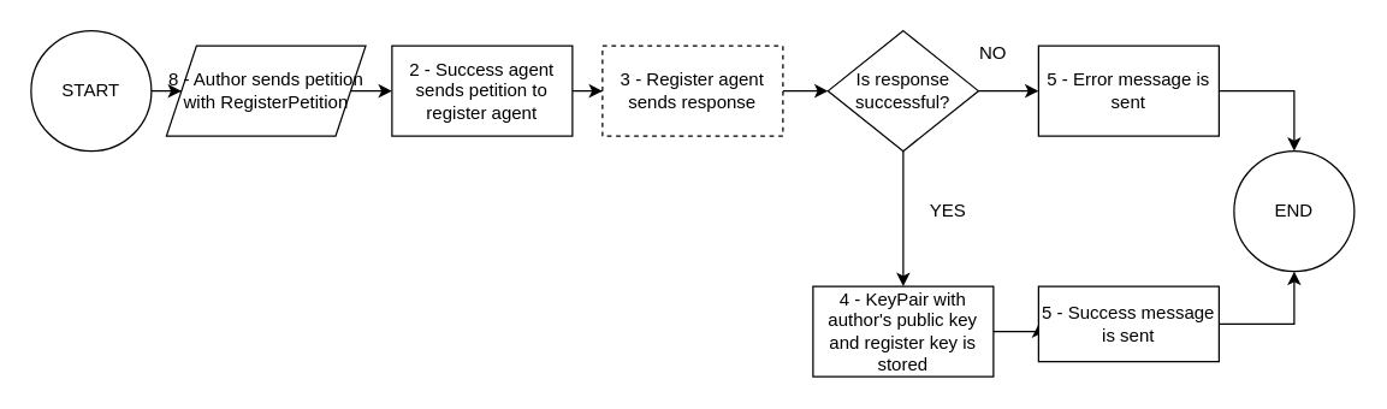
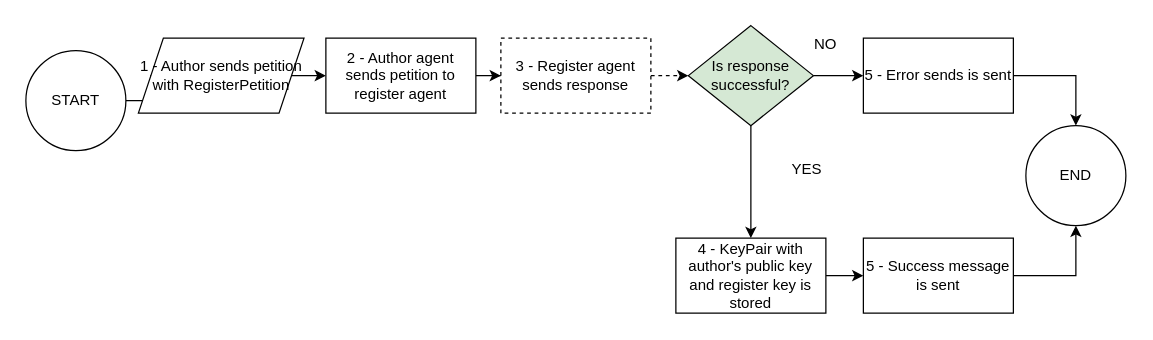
  <mxCell id="0" />
  <mxCell id="1" parent="0" />
  <mxCell id="2" style="edgeStyle=orthogonalEdgeStyle;rounded=0;orthogonalLoop=1;jettySize=auto;html=1;exitX=1;exitY=0.5;exitDx=0;exitDy=0;" parent="1" source="3" target="5" edge="1"><mxGeometry relative="1" as="geometry" /></mxCell>
- <mxCell id="3" value="START" style="ellipse;whiteSpace=wrap;html=1;aspect=fixed;" parent="1" vertex="1"><mxGeometry x="20" y="20" width="80" height="80" as="geometry" /></mxCell>
+ <mxCell id="3" value="START" style="ellipse;whiteSpace=wrap;html=1;aspect=fixed;" parent="1" vertex="1"><mxGeometry x="20" y="40" width="80" height="80" as="geometry" /></mxCell>
  <mxCell id="4" style="edgeStyle=orthogonalEdgeStyle;rounded=0;orthogonalLoop=1;jettySize=auto;html=1;exitX=1;exitY=0.5;exitDx=0;exitDy=0;entryX=0;entryY=0.5;entryDx=0;entryDy=0;" parent="1" source="5" target="7" edge="1"><mxGeometry relative="1" as="geometry" /></mxCell>
- <mxCell id="5" value="&lt;div&gt;8 - Author sends petition with RegisterPetition&lt;br&gt;&lt;/div&gt;" style="shape=parallelogram;perimeter=parallelogramPerimeter;whiteSpace=wrap;html=1;fixedSize=1;" parent="1" vertex="1"><mxGeometry x="110" y="30" width="132.5" height="60" as="geometry" /></mxCell>
+ <mxCell id="5" value="&lt;div&gt;1 - Author sends petition with RegisterPetition&lt;br&gt;&lt;/div&gt;" style="shape=parallelogram;perimeter=parallelogramPerimeter;whiteSpace=wrap;html=1;fixedSize=1;" parent="1" vertex="1"><mxGeometry x="110" y="30" width="132.5" height="60" as="geometry" /></mxCell>
  <mxCell id="6" style="edgeStyle=orthogonalEdgeStyle;rounded=0;orthogonalLoop=1;jettySize=auto;html=1;exitX=1;exitY=0.5;exitDx=0;exitDy=0;" parent="1" source="7" target="9" edge="1"><mxGeometry relative="1" as="geometry" /></mxCell>
- <mxCell id="7" value="2 - Success agent sends petition to register agent" style="rounded=0;whiteSpace=wrap;html=1;" parent="1" vertex="1"><mxGeometry x="260" y="30" width="120" height="60" as="geometry" /></mxCell>
- <mxCell id="8" style="edgeStyle=orthogonalEdgeStyle;rounded=0;orthogonalLoop=1;jettySize=auto;html=1;exitX=1;exitY=0.5;exitDx=0;exitDy=0;entryX=0;entryY=0.5;entryDx=0;entryDy=0;" parent="1" source="9" target="12" edge="1"><mxGeometry relative="1" as="geometry" /></mxCell>
+ <mxCell id="7" value="2 - Author agent sends petition to register agent" style="rounded=0;whiteSpace=wrap;html=1;" parent="1" vertex="1"><mxGeometry x="260" y="30" width="120" height="60" as="geometry" /></mxCell>
+ <mxCell id="8" style="edgeStyle=orthogonalEdgeStyle;rounded=0;orthogonalLoop=1;jettySize=auto;html=1;exitX=1;exitY=0.5;exitDx=0;exitDy=0;entryX=0;entryY=0.5;entryDx=0;entryDy=0;dashed=1;" parent="1" source="9" target="12" edge="1"><mxGeometry relative="1" as="geometry" /></mxCell>
  <mxCell id="9" value="3 - Register agent sends response" style="rounded=0;whiteSpace=wrap;html=1;dashed=1;" parent="1" vertex="1"><mxGeometry x="400" y="30" width="120" height="60" as="geometry" /></mxCell>
  <mxCell id="10" style="edgeStyle=orthogonalEdgeStyle;rounded=0;orthogonalLoop=1;jettySize=auto;html=1;exitX=1;exitY=0.5;exitDx=0;exitDy=0;" parent="1" source="12" target="14" edge="1"><mxGeometry relative="1" as="geometry" /></mxCell>
  <mxCell id="11" style="edgeStyle=orthogonalEdgeStyle;rounded=0;orthogonalLoop=1;jettySize=auto;html=1;exitX=0.5;exitY=1;exitDx=0;exitDy=0;entryX=0.5;entryY=0;entryDx=0;entryDy=0;" parent="1" source="12" target="16" edge="1"><mxGeometry relative="1" as="geometry" /></mxCell>
- <mxCell id="12" value="Is response successful?" style="rhombus;whiteSpace=wrap;html=1;" parent="1" vertex="1"><mxGeometry x="550" y="20" width="100" height="80" as="geometry" /></mxCell>
+ <mxCell id="12" value="Is response successful?" style="rhombus;whiteSpace=wrap;html=1;fillColor=#d5e8d4;" parent="1" vertex="1"><mxGeometry x="550" y="20" width="100" height="80" as="geometry" /></mxCell>
  <mxCell id="13" style="edgeStyle=orthogonalEdgeStyle;rounded=0;orthogonalLoop=1;jettySize=auto;html=1;exitX=1;exitY=0.5;exitDx=0;exitDy=0;entryX=0.5;entryY=0;entryDx=0;entryDy=0;" parent="1" source="14" target="19" edge="1"><mxGeometry relative="1" as="geometry"><mxPoint x="920" y="100" as="targetPoint" /></mxGeometry></mxCell>
- <mxCell id="14" value="5 - Error message is sent" style="rounded=0;whiteSpace=wrap;html=1;" parent="1" vertex="1"><mxGeometry x="690" y="30" width="120" height="60" as="geometry" /></mxCell>
+ <mxCell id="14" value="5 - Error sends is sent" style="rounded=0;whiteSpace=wrap;html=1;" parent="1" vertex="1"><mxGeometry x="690" y="30" width="120" height="60" as="geometry" /></mxCell>
  <mxCell id="15" style="edgeStyle=orthogonalEdgeStyle;rounded=0;orthogonalLoop=1;jettySize=auto;html=1;exitX=1;exitY=0.5;exitDx=0;exitDy=0;entryX=0;entryY=0.5;entryDx=0;entryDy=0;" parent="1" source="16" target="18" edge="1"><mxGeometry relative="1" as="geometry" /></mxCell>
  <mxCell id="16" value="4 - KeyPair with author's public key and register key is stored" style="rounded=0;whiteSpace=wrap;html=1;" parent="1" vertex="1"><mxGeometry x="540" y="190" width="120" height="60" as="geometry" /></mxCell>
  <mxCell id="17" style="edgeStyle=orthogonalEdgeStyle;rounded=0;orthogonalLoop=1;jettySize=auto;html=1;exitX=1;exitY=0.5;exitDx=0;exitDy=0;entryX=0.5;entryY=1;entryDx=0;entryDy=0;" parent="1" source="18" target="19" edge="1"><mxGeometry relative="1" as="geometry"><mxPoint x="920" y="180" as="targetPoint" /></mxGeometry></mxCell>
- <mxCell id="18" value="5 - Success message is sent" style="rounded=0;whiteSpace=wrap;html=1;" parent="1" vertex="1"><mxGeometry x="690" y="190" width="120" height="50" as="geometry" /></mxCell>
+ <mxCell id="18" value="5 - Success message is sent" style="rounded=0;whiteSpace=wrap;html=1;" parent="1" vertex="1"><mxGeometry x="690" y="190" width="120" height="60" as="geometry" /></mxCell>
  <mxCell id="19" value="END" style="ellipse;whiteSpace=wrap;html=1;aspect=fixed;" parent="1" vertex="1"><mxGeometry x="820" y="100" width="80" height="80" as="geometry" /></mxCell>
  <mxCell id="20" value="NO" style="text;html=1;strokeColor=none;fillColor=none;align=center;verticalAlign=middle;whiteSpace=wrap;rounded=0;" vertex="1" parent="1"><mxGeometry x="630" y="20" width="60" height="30" as="geometry" /></mxCell>
- <mxCell id="21" value="YES" style="text;html=1;strokeColor=none;fillColor=none;align=center;verticalAlign=middle;whiteSpace=wrap;rounded=0;" vertex="1" parent="1"><mxGeometry x="600" y="125" width="60" height="30" as="geometry" /></mxCell>
+ <mxCell id="21" value="YES" style="text;html=1;strokeColor=none;fillColor=none;align=center;verticalAlign=middle;whiteSpace=wrap;rounded=0;" vertex="1" parent="1"><mxGeometry x="615" y="120" width="60" height="30" as="geometry" /></mxCell>
